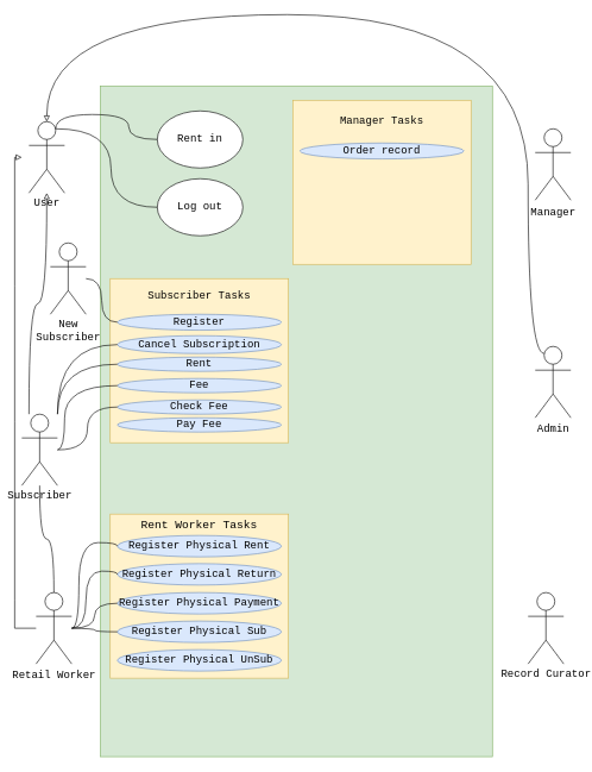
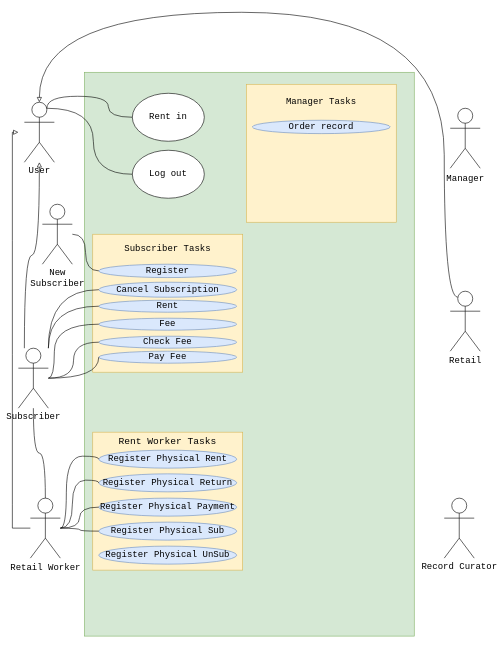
  <mxCell id="0" />
  <mxCell id="1" parent="0" />
  <mxCell id="2" value="&lt;div&gt;&lt;font style=&quot;font-size: 15px;&quot; face=&quot;Courier New&quot;&gt;Subscriber&lt;/font&gt;&lt;/div&gt;" style="shape=umlActor;verticalLabelPosition=bottom;verticalAlign=top;html=1;outlineConnect=0;" vertex="1" parent="1"><mxGeometry x="30" y="580" width="50" height="100" as="geometry" /></mxCell>
  <mxCell id="3" value="&lt;font style=&quot;font-size: 15px;&quot; face=&quot;Courier New&quot;&gt;Retail Worker&lt;/font&gt;&lt;font style=&quot;font-size: 15px;&quot;&gt;&lt;br&gt;&lt;/font&gt;" style="shape=umlActor;verticalLabelPosition=bottom;verticalAlign=top;html=1;outlineConnect=0;" vertex="1" parent="1"><mxGeometry x="50" y="830" width="50" height="100" as="geometry" /></mxCell>
  <mxCell id="4" value="&lt;div style=&quot;font-size: 15px;&quot;&gt;&lt;font style=&quot;font-size: 15px;&quot; face=&quot;Courier New&quot;&gt;Manager&lt;/font&gt;&lt;/div&gt;" style="shape=umlActor;verticalLabelPosition=bottom;verticalAlign=top;html=1;outlineConnect=0;" vertex="1" parent="1"><mxGeometry x="750" y="180" width="50" height="100" as="geometry" /></mxCell>
  <mxCell id="5" value="&lt;font style=&quot;font-size: 15px;&quot; face=&quot;Courier New&quot;&gt;Record Curator&lt;br&gt;&lt;/font&gt;" style="shape=umlActor;verticalLabelPosition=bottom;verticalAlign=top;html=1;outlineConnect=0;" vertex="1" parent="1"><mxGeometry x="740" y="830" width="50" height="100" as="geometry" /></mxCell>
  <mxCell id="6" value="" style="rounded=0;whiteSpace=wrap;html=1;fillColor=#d5e8d4;strokeColor=#82b366;" vertex="1" parent="1"><mxGeometry x="140" y="120" width="550" height="940" as="geometry" /></mxCell>
  <mxCell id="7" value="&lt;font style=&quot;font-size: 15px;&quot;&gt;Rent in&lt;br&gt;&lt;/font&gt;" style="ellipse;whiteSpace=wrap;html=1;fontFamily=Courier New;" vertex="1" parent="1"><mxGeometry x="220" y="155" width="120" height="80" as="geometry" /></mxCell>
  <mxCell id="8" value="&lt;font style=&quot;font-size: 15px;&quot;&gt;Log out&lt;br&gt;&lt;/font&gt;" style="ellipse;whiteSpace=wrap;html=1;fontFamily=Courier New;" vertex="1" parent="1"><mxGeometry x="220" y="250" width="120" height="80" as="geometry" /></mxCell>
  <mxCell id="9" value="" style="rounded=0;whiteSpace=wrap;html=1;fillColor=#fff2cc;strokeColor=#d6b656;" vertex="1" parent="1"><mxGeometry x="154" y="390" width="250" height="230" as="geometry" /></mxCell>
  <mxCell id="10" value="&lt;font style=&quot;font-size: 15px;&quot;&gt;Register&lt;br&gt;&lt;/font&gt;" style="ellipse;whiteSpace=wrap;html=1;fontFamily=Courier New;fillColor=#dae8fc;strokeColor=#6c8ebf;" vertex="1" parent="1"><mxGeometry x="164" y="440" width="230" height="22.26" as="geometry" /></mxCell>
  <mxCell id="11" value="&lt;font style=&quot;font-size: 15px;&quot; face=&quot;Courier New&quot;&gt;Subscriber Tasks&lt;br&gt;&lt;/font&gt;" style="text;html=1;align=center;verticalAlign=middle;whiteSpace=wrap;rounded=0;" vertex="1" parent="1"><mxGeometry x="204" y="400" width="150" height="30" as="geometry" /></mxCell>
  <mxCell id="12" value="&lt;font style=&quot;font-size: 15px;&quot;&gt;Rent&lt;br&gt;&lt;/font&gt;" style="ellipse;whiteSpace=wrap;html=1;fontFamily=Courier New;fillColor=#dae8fc;strokeColor=#6c8ebf;" vertex="1" parent="1"><mxGeometry x="164" y="500" width="230" height="20" as="geometry" /></mxCell>
  <mxCell id="13" value="&lt;font style=&quot;font-size: 15px;&quot;&gt;Fee&lt;br&gt;&lt;/font&gt;" style="ellipse;whiteSpace=wrap;html=1;fontFamily=Courier New;fillColor=#dae8fc;strokeColor=#6c8ebf;" vertex="1" parent="1"><mxGeometry x="164" y="530" width="230" height="20" as="geometry" /></mxCell>
  <mxCell id="14" value="&lt;div style=&quot;font-size: 15px;&quot;&gt;&lt;font style=&quot;font-size: 15px;&quot;&gt;Cancel Subscription&lt;/font&gt;&lt;/div&gt;" style="ellipse;whiteSpace=wrap;html=1;fontFamily=Courier New;fillColor=#dae8fc;strokeColor=#6c8ebf;" vertex="1" parent="1"><mxGeometry x="164" y="470" width="230" height="25" as="geometry" /></mxCell>
  <mxCell id="15" value="&lt;font style=&quot;font-size: 15px;&quot;&gt;Check Fee&lt;br&gt;&lt;/font&gt;" style="ellipse;whiteSpace=wrap;html=1;fontFamily=Courier New;fillColor=#dae8fc;strokeColor=#6c8ebf;" vertex="1" parent="1"><mxGeometry x="164" y="560" width="230" height="20" as="geometry" /></mxCell>
  <mxCell id="16" value="&lt;font style=&quot;font-size: 15px;&quot;&gt;Pay Fee&lt;br&gt;&lt;/font&gt;" style="ellipse;whiteSpace=wrap;html=1;fontFamily=Courier New;fillColor=#dae8fc;strokeColor=#6c8ebf;" vertex="1" parent="1"><mxGeometry x="164" y="585" width="230" height="20" as="geometry" /></mxCell>
  <mxCell id="17" value="&lt;div&gt;&lt;font style=&quot;font-size: 15px;&quot; face=&quot;Courier New&quot;&gt;New&lt;/font&gt;&lt;/div&gt;&lt;div&gt;&lt;font style=&quot;font-size: 15px;&quot; face=&quot;Courier New&quot;&gt;Subscriber&lt;/font&gt;&lt;/div&gt;" style="shape=umlActor;verticalLabelPosition=bottom;verticalAlign=top;html=1;outlineConnect=0;" vertex="1" parent="1"><mxGeometry x="70" y="340" width="50" height="100" as="geometry" /></mxCell>
  <mxCell id="18" value="" style="endArrow=none;html=1;rounded=0;entryX=0;entryY=0.5;entryDx=0;entryDy=0;edgeStyle=orthogonalEdgeStyle;curved=1;" edge="1" parent="1" source="2" target="12"><mxGeometry width="50" height="50" relative="1" as="geometry"><mxPoint x="160" y="380" as="sourcePoint" /><mxPoint x="210" y="330" as="targetPoint" /><Array as="points"><mxPoint x="80" y="510" /></Array></mxGeometry></mxCell>
  <mxCell id="19" value="" style="endArrow=none;html=1;rounded=0;entryX=0;entryY=0.5;entryDx=0;entryDy=0;edgeStyle=orthogonalEdgeStyle;curved=1;" edge="1" parent="1" source="2" target="14"><mxGeometry width="50" height="50" relative="1" as="geometry"><mxPoint x="90" y="351" as="sourcePoint" /><mxPoint x="170" y="301" as="targetPoint" /><Array as="points"><mxPoint x="80" y="483" /></Array></mxGeometry></mxCell>
  <mxCell id="20" value="" style="endArrow=none;html=1;rounded=0;entryX=0;entryY=0.5;entryDx=0;entryDy=0;edgeStyle=orthogonalEdgeStyle;curved=1;" edge="1" parent="1" source="2" target="13"><mxGeometry width="50" height="50" relative="1" as="geometry"><mxPoint x="79.48" y="360" as="sourcePoint" /><mxPoint x="159.48" y="370" as="targetPoint" /><Array as="points"><mxPoint x="90" y="630" /><mxPoint x="90" y="540" /></Array></mxGeometry></mxCell>
  <mxCell id="21" value="" style="endArrow=none;html=1;rounded=0;entryX=0;entryY=0.5;entryDx=0;entryDy=0;edgeStyle=orthogonalEdgeStyle;curved=1;" edge="1" parent="1" source="2" target="15"><mxGeometry width="50" height="50" relative="1" as="geometry"><mxPoint x="90" y="350" as="sourcePoint" /><mxPoint x="170" y="390" as="targetPoint" /><Array as="points"><mxPoint x="122" y="630" /><mxPoint x="122" y="570" /></Array></mxGeometry></mxCell>
  <mxCell id="22" value="" style="endArrow=none;html=1;rounded=0;entryX=0;entryY=0.5;entryDx=0;entryDy=0;edgeStyle=orthogonalEdgeStyle;curved=1;" edge="1" parent="1" source="17" target="10"><mxGeometry width="50" height="50" relative="1" as="geometry"><mxPoint x="80" y="198.24" as="sourcePoint" /><mxPoint x="160" y="181.24" as="targetPoint" /><Array as="points"><mxPoint x="142" y="390" /><mxPoint x="142" y="451" /></Array></mxGeometry></mxCell>
  <mxCell id="23" value="" style="rounded=0;whiteSpace=wrap;html=1;fillColor=#fff2cc;strokeColor=#d6b656;" vertex="1" parent="1"><mxGeometry x="154" y="720" width="250" height="230" as="geometry" /></mxCell>
  <mxCell id="24" value="&lt;font style=&quot;font-size: 16px;&quot; face=&quot;Courier New&quot;&gt;Rent Worker Tasks&lt;/font&gt;&lt;font style=&quot;font-size: 16px;&quot;&gt;&lt;br&gt;&lt;/font&gt;" style="text;html=1;align=center;verticalAlign=middle;whiteSpace=wrap;rounded=0;" vertex="1" parent="1"><mxGeometry x="174" y="720" width="210" height="30" as="geometry" /></mxCell>
  <mxCell id="25" value="&lt;font style=&quot;font-size: 15px;&quot;&gt;Register Physical Rent&lt;br&gt;&lt;/font&gt;" style="ellipse;whiteSpace=wrap;html=1;fontFamily=Courier New;fillColor=#dae8fc;strokeColor=#6c8ebf;" vertex="1" parent="1"><mxGeometry x="164" y="750" width="230" height="30" as="geometry" /></mxCell>
  <mxCell id="26" value="&lt;font style=&quot;font-size: 15px;&quot;&gt;Register Physical Return&lt;br&gt;&lt;/font&gt;" style="ellipse;whiteSpace=wrap;html=1;fontFamily=Courier New;fillColor=#dae8fc;strokeColor=#6c8ebf;" vertex="1" parent="1"><mxGeometry x="164" y="789.5" width="230" height="30" as="geometry" /></mxCell>
  <mxCell id="27" value="&lt;font style=&quot;font-size: 15px;&quot;&gt;Register Physical Payment&lt;br&gt;&lt;/font&gt;" style="ellipse;whiteSpace=wrap;html=1;fontFamily=Courier New;fillColor=#dae8fc;strokeColor=#6c8ebf;" vertex="1" parent="1"><mxGeometry x="164" y="830" width="230" height="30" as="geometry" /></mxCell>
  <mxCell id="28" value="&lt;font style=&quot;font-size: 15px;&quot;&gt;Register Physical Sub&lt;br&gt;&lt;/font&gt;" style="ellipse;whiteSpace=wrap;html=1;fontFamily=Courier New;fillColor=#dae8fc;strokeColor=#6c8ebf;" vertex="1" parent="1"><mxGeometry x="164" y="870" width="230" height="30" as="geometry" /></mxCell>
  <mxCell id="29" value="&lt;font style=&quot;font-size: 15px;&quot;&gt;Register Physical UnSub&lt;br&gt;&lt;/font&gt;" style="ellipse;whiteSpace=wrap;html=1;fontFamily=Courier New;fillColor=#dae8fc;strokeColor=#6c8ebf;" vertex="1" parent="1"><mxGeometry x="164" y="910" width="230" height="30" as="geometry" /></mxCell>
  <mxCell id="30" value="&lt;div&gt;&lt;font style=&quot;font-size: 15px;&quot; face=&quot;Courier New&quot;&gt;User&lt;/font&gt;&lt;/div&gt;" style="shape=umlActor;verticalLabelPosition=bottom;verticalAlign=top;html=1;outlineConnect=0;" vertex="1" parent="1"><mxGeometry x="40" y="170" width="50" height="100" as="geometry" /></mxCell>
+ <mxCell id="31" value="" style="endArrow=none;html=1;rounded=0;entryX=0;entryY=0.5;entryDx=0;entryDy=0;edgeStyle=orthogonalEdgeStyle;curved=1;" edge="1" parent="1" source="2" target="16"><mxGeometry width="50" height="50" relative="1" as="geometry"><mxPoint x="310" y="480" as="sourcePoint" /><mxPoint x="360" y="430" as="targetPoint" /><Array as="points"><mxPoint x="164" y="630" /></Array></mxGeometry></mxCell>
  <mxCell id="32" value="" style="endArrow=block;html=1;rounded=0;endFill=0;" edge="1" parent="1" source="3"><mxGeometry width="50" height="50" relative="1" as="geometry"><mxPoint x="40" y="590" as="sourcePoint" /><mxPoint x="30" y="220" as="targetPoint" /><Array as="points"><mxPoint x="20" y="880" /><mxPoint x="20" y="840" /><mxPoint x="20" y="590" /><mxPoint x="20" y="400" /><mxPoint x="20" y="220" /></Array></mxGeometry></mxCell>
  <mxCell id="33" value="" style="endArrow=none;html=1;rounded=0;entryX=0;entryY=0.5;entryDx=0;entryDy=0;edgeStyle=orthogonalEdgeStyle;curved=1;" edge="1" parent="1" source="3" target="25"><mxGeometry width="50" height="50" relative="1" as="geometry"><mxPoint x="230" y="820" as="sourcePoint" /><mxPoint x="280" y="770" as="targetPoint" /><Array as="points"><mxPoint x="110" y="880" /><mxPoint x="110" y="760" /><mxPoint x="164" y="760" /></Array></mxGeometry></mxCell>
  <mxCell id="34" value="" style="endArrow=none;html=1;rounded=0;entryX=0;entryY=0.5;entryDx=0;entryDy=0;edgeStyle=orthogonalEdgeStyle;curved=1;" edge="1" parent="1" source="3" target="26"><mxGeometry width="50" height="50" relative="1" as="geometry"><mxPoint x="230" y="820" as="sourcePoint" /><mxPoint x="280" y="770" as="targetPoint" /><Array as="points"><mxPoint x="120" y="880" /><mxPoint x="120" y="800" /><mxPoint x="164" y="800" /></Array></mxGeometry></mxCell>
  <mxCell id="35" value="" style="endArrow=none;html=1;rounded=0;entryX=0;entryY=0.5;entryDx=0;entryDy=0;edgeStyle=orthogonalEdgeStyle;curved=1;" edge="1" parent="1" source="3" target="27"><mxGeometry width="50" height="50" relative="1" as="geometry"><mxPoint x="230" y="820" as="sourcePoint" /><mxPoint x="280" y="770" as="targetPoint" /></mxGeometry></mxCell>
  <mxCell id="36" value="" style="endArrow=none;html=1;rounded=0;entryX=0;entryY=0.5;entryDx=0;entryDy=0;edgeStyle=orthogonalEdgeStyle;curved=1;" edge="1" parent="1" target="28"><mxGeometry width="50" height="50" relative="1" as="geometry"><mxPoint x="100" y="880" as="sourcePoint" /><mxPoint x="280" y="770" as="targetPoint" /></mxGeometry></mxCell>
  <mxCell id="37" value="" style="endArrow=none;html=1;rounded=0;edgeStyle=orthogonalEdgeStyle;curved=1;" edge="1" parent="1" source="3" target="2"><mxGeometry width="50" height="50" relative="1" as="geometry"><mxPoint x="230" y="820" as="sourcePoint" /><mxPoint x="280" y="770" as="targetPoint" /></mxGeometry></mxCell>
  <mxCell id="38" value="" style="rounded=0;whiteSpace=wrap;html=1;fillColor=#fff2cc;strokeColor=#d6b656;" vertex="1" parent="1"><mxGeometry x="410" y="140" width="250" height="230" as="geometry" /></mxCell>
  <mxCell id="39" value="&lt;font style=&quot;font-size: 15px;&quot; face=&quot;Courier New&quot;&gt;Manager Tasks&lt;br&gt;&lt;/font&gt;" style="text;html=1;align=center;verticalAlign=middle;whiteSpace=wrap;rounded=0;" vertex="1" parent="1"><mxGeometry x="460" y="155" width="150" height="30" as="geometry" /></mxCell>
  <mxCell id="40" value="&lt;font style=&quot;font-size: 15px;&quot;&gt;Order record&lt;br&gt;&lt;/font&gt;" style="ellipse;whiteSpace=wrap;html=1;fontFamily=Courier New;fillColor=#dae8fc;strokeColor=#6c8ebf;" vertex="1" parent="1"><mxGeometry x="420" y="200" width="230" height="22.26" as="geometry" /></mxCell>
  <mxCell id="41" value="" style="endArrow=none;html=1;rounded=0;entryX=0;entryY=0.5;entryDx=0;entryDy=0;exitX=0.75;exitY=0.1;exitDx=0;exitDy=0;exitPerimeter=0;edgeStyle=orthogonalEdgeStyle;curved=1;" edge="1" parent="1" source="30" target="7"><mxGeometry width="50" height="50" relative="1" as="geometry"><mxPoint x="610" y="300" as="sourcePoint" /><mxPoint x="660" y="250" as="targetPoint" /><Array as="points"><mxPoint x="78" y="160" /><mxPoint x="180" y="160" /><mxPoint x="180" y="195" /></Array></mxGeometry></mxCell>
  <mxCell id="42" value="" style="endArrow=none;html=1;rounded=0;entryX=0;entryY=0.5;entryDx=0;entryDy=0;exitX=0.75;exitY=0.1;exitDx=0;exitDy=0;exitPerimeter=0;edgeStyle=orthogonalEdgeStyle;curved=1;" edge="1" parent="1" source="30" target="8"><mxGeometry width="50" height="50" relative="1" as="geometry"><mxPoint x="610" y="440" as="sourcePoint" /><mxPoint x="660" y="390" as="targetPoint" /></mxGeometry></mxCell>
  <mxCell id="43" value="" style="endArrow=block;html=1;rounded=0;exitX=0.25;exitY=0.1;exitDx=0;exitDy=0;exitPerimeter=0;entryX=0.5;entryY=0;entryDx=0;entryDy=0;entryPerimeter=0;endFill=0;edgeStyle=orthogonalEdgeStyle;curved=1;" edge="1" parent="1" source="45" target="30"><mxGeometry width="50" height="50" relative="1" as="geometry"><mxPoint x="610" y="310" as="sourcePoint" /><mxPoint x="660" y="260" as="targetPoint" /><Array as="points"><mxPoint x="740" y="495" /><mxPoint x="740" y="20" /><mxPoint x="65" y="20" /></Array></mxGeometry></mxCell>
  <mxCell id="44" value="" style="endArrow=block;html=1;rounded=0;edgeStyle=orthogonalEdgeStyle;curved=1;endFill=0;" edge="1" parent="1" source="2" target="30"><mxGeometry width="50" height="50" relative="1" as="geometry"><mxPoint x="230" y="530" as="sourcePoint" /><mxPoint x="50" y="460" as="targetPoint" /><Array as="points"><mxPoint x="40" y="425" /><mxPoint x="65" y="425" /></Array></mxGeometry></mxCell>
- <mxCell id="45" value="&lt;div style=&quot;font-size: 15px;&quot;&gt;&lt;font style=&quot;font-size: 15px;&quot; face=&quot;Courier New&quot;&gt;Admin&lt;/font&gt;&lt;/div&gt;" style="shape=umlActor;verticalLabelPosition=bottom;verticalAlign=top;html=1;outlineConnect=0;" vertex="1" parent="1"><mxGeometry x="750" y="485" width="50" height="100" as="geometry" /></mxCell>
+ <mxCell id="45" value="&lt;div style=&quot;font-size: 15px;&quot;&gt;&lt;font style=&quot;font-size: 15px;&quot; face=&quot;Courier New&quot;&gt;Retail&lt;/font&gt;&lt;/div&gt;" style="shape=umlActor;verticalLabelPosition=bottom;verticalAlign=top;html=1;outlineConnect=0;" vertex="1" parent="1"><mxGeometry x="750" y="485" width="50" height="100" as="geometry" /></mxCell>
